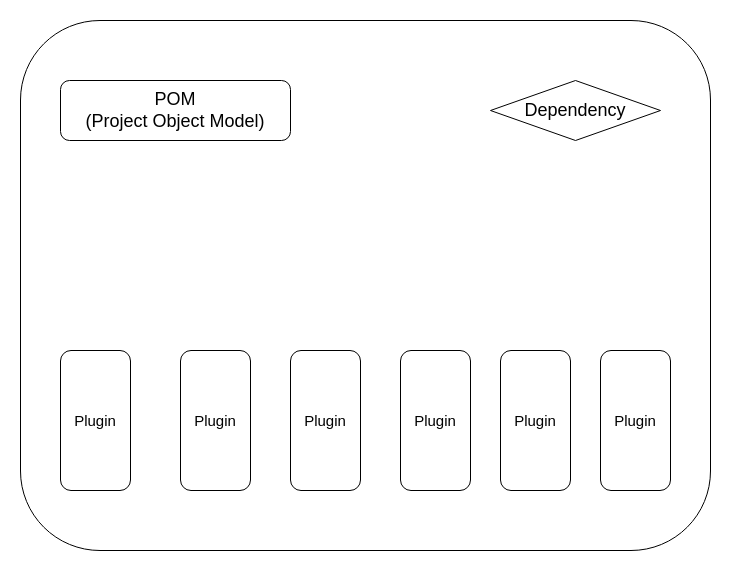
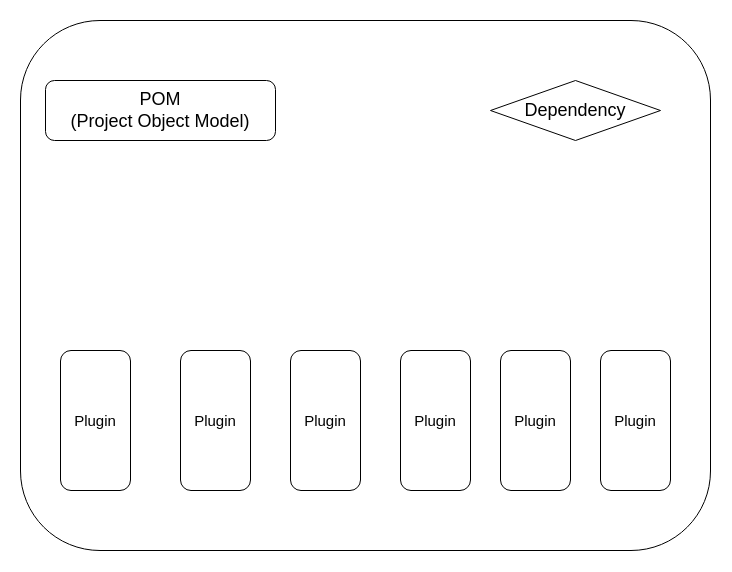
  <mxCell id="0" />
  <mxCell id="1" parent="0" />
  <mxCell id="2" value="" style="rounded=1;whiteSpace=wrap;html=1;" vertex="1" parent="1"><mxGeometry x="20" y="20" width="690" height="530" as="geometry" /></mxCell>
- <mxCell id="3" value="POM&lt;br style=&quot;font-size: 18px;&quot;&gt;(Project Object Model)" style="rounded=1;whiteSpace=wrap;html=1;fontSize=18;" vertex="1" parent="1"><mxGeometry x="60" y="80" width="230" height="60" as="geometry" /></mxCell>
+ <mxCell id="3" value="POM&lt;br style=&quot;font-size: 18px;&quot;&gt;(Project Object Model)" style="rounded=1;whiteSpace=wrap;html=1;fontSize=18;" vertex="1" parent="1"><mxGeometry x="45" y="80" width="230" height="60" as="geometry" /></mxCell>
  <mxCell id="4" value="Dependency" style="rhombus;whiteSpace=wrap;html=1;fontSize=18;" vertex="1" parent="1"><mxGeometry x="490" y="80" width="170" height="60" as="geometry" /></mxCell>
  <mxCell id="5" value="Plugin" style="rounded=1;whiteSpace=wrap;html=1;fontSize=15;" vertex="1" parent="1"><mxGeometry x="60" y="350" width="70" height="140" as="geometry" /></mxCell>
  <mxCell id="6" value="Plugin" style="rounded=1;whiteSpace=wrap;html=1;fontSize=15;" vertex="1" parent="1"><mxGeometry x="180" y="350" width="70" height="140" as="geometry" /></mxCell>
  <mxCell id="7" value="Plugin" style="rounded=1;whiteSpace=wrap;html=1;fontSize=15;" vertex="1" parent="1"><mxGeometry x="290" y="350" width="70" height="140" as="geometry" /></mxCell>
  <mxCell id="8" value="Plugin" style="rounded=1;whiteSpace=wrap;html=1;fontSize=15;" vertex="1" parent="1"><mxGeometry x="400" y="350" width="70" height="140" as="geometry" /></mxCell>
  <mxCell id="9" value="Plugin" style="rounded=1;whiteSpace=wrap;html=1;fontSize=15;" vertex="1" parent="1"><mxGeometry x="500" y="350" width="70" height="140" as="geometry" /></mxCell>
  <mxCell id="10" value="Plugin" style="rounded=1;whiteSpace=wrap;html=1;fontSize=15;" vertex="1" parent="1"><mxGeometry x="600" y="350" width="70" height="140" as="geometry" /></mxCell>
